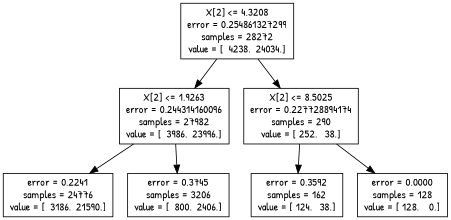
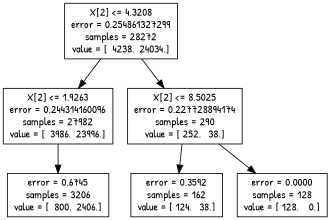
  digraph {
    fontname="Patrick Hand"
    node [fontname="Patrick Hand" shape=box]
    edge [fontname="Patrick Hand"]
    n1 [label="X[2] <= 4.3208\nerror = 0.254861327299\nsamples = 28272\nvalue = [  4238.  24034.]"]
    n2 [label="X[2] <= 1.9263\nerror = 0.244314160096\nsamples = 27982\nvalue = [  3986.  23996.]"]
    n3 [label="X[2] <= 8.5025\nerror = 0.227728894174\nsamples = 290\nvalue = [ 252.   38.]"]
-   n4 [label="error = 0.2241\nsamples = 24776\nvalue = [  3186.  21590.]"]
-   n5 [label="error = 0.3745\nsamples = 3206\nvalue = [  800.  2406.]"]
+   n5 [label="error = 0.6745\nsamples = 3206\nvalue = [  800.  2406.]"]
    n6 [label="error = 0.3592\nsamples = 162\nvalue = [ 124.   38.]"]
    n7 [label="error = 0.0000\nsamples = 128\nvalue = [ 128.    0.]"]
    n1 -> n2
    n1 -> n3
-   n2 -> n4
    n2 -> n5
    n3 -> n6
    n3 -> n7
  }
